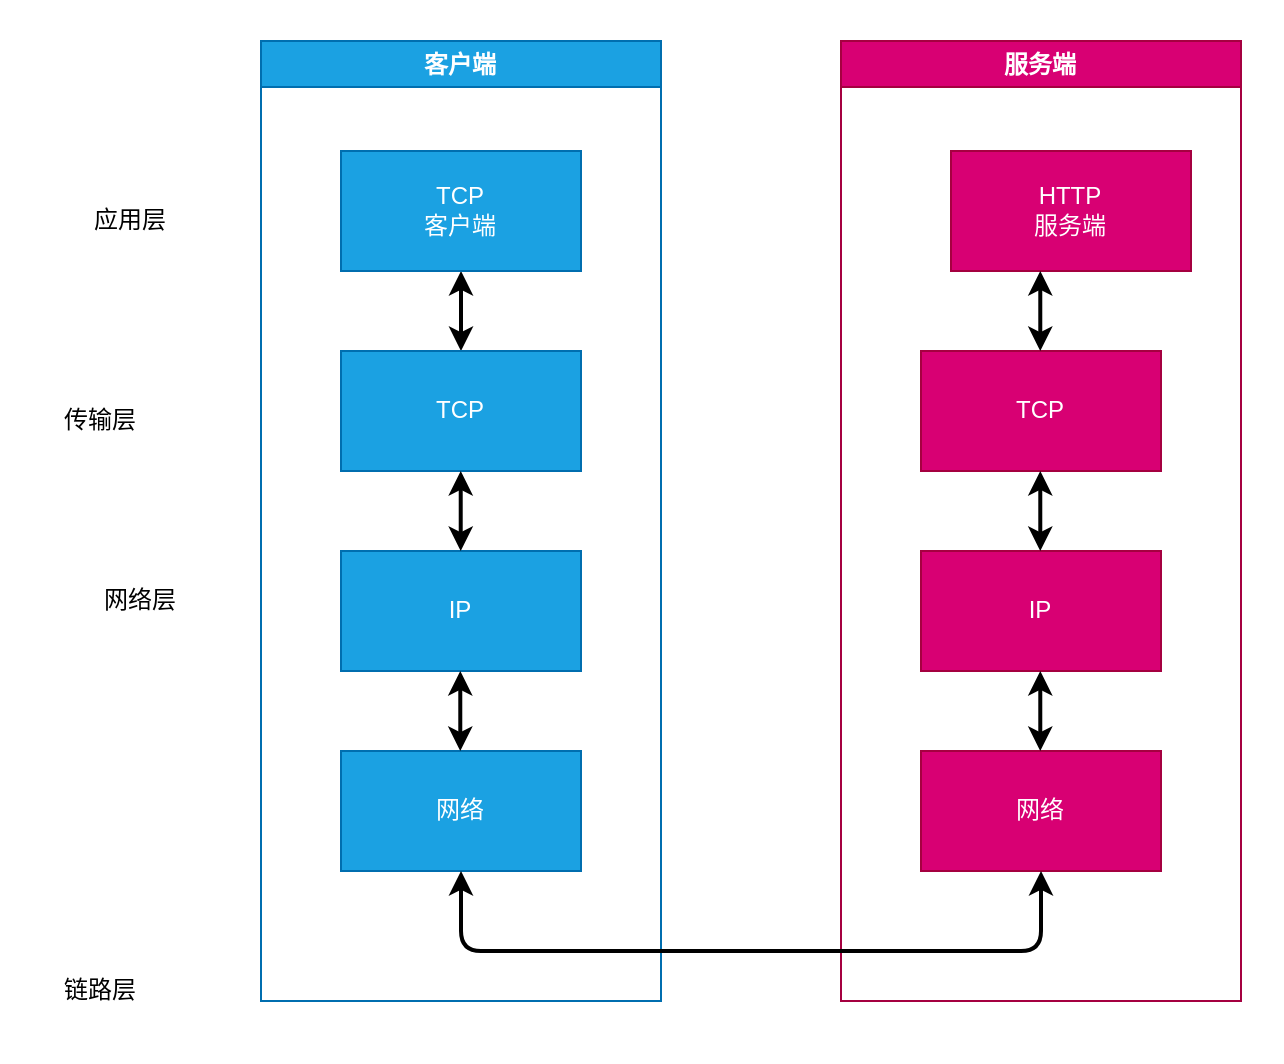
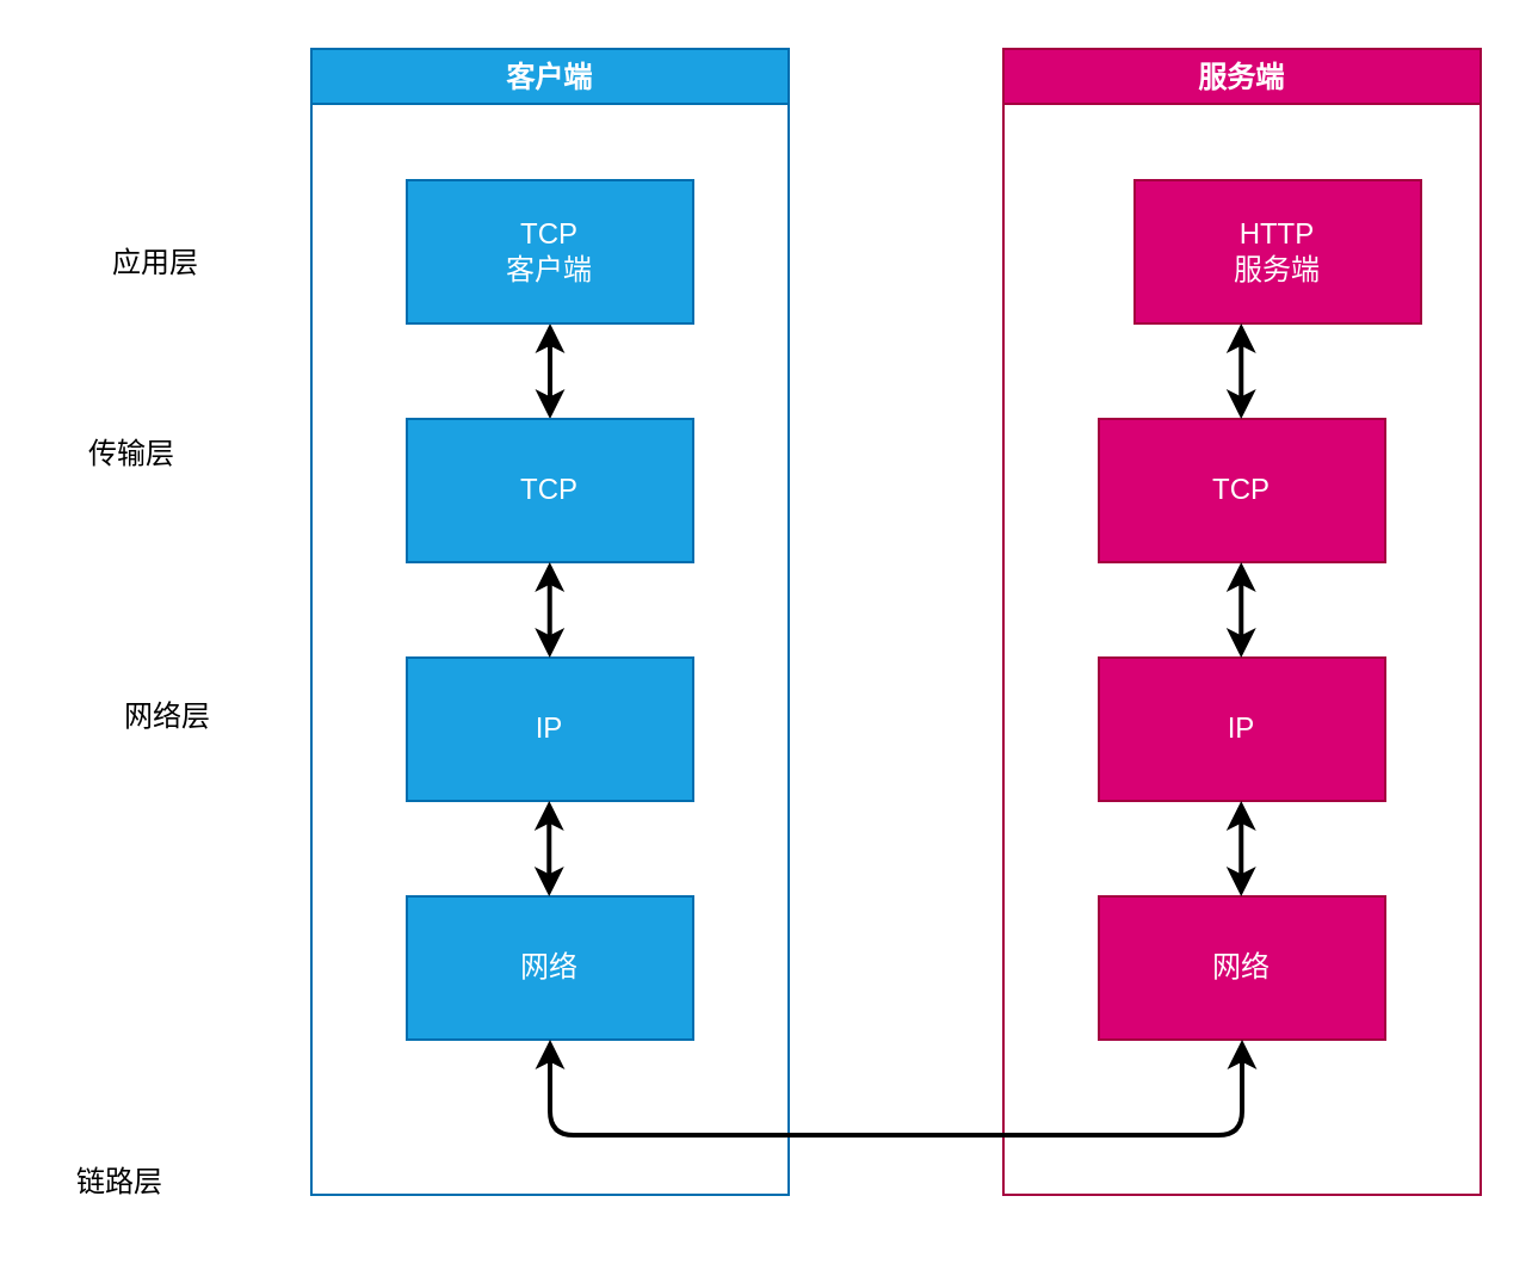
  <mxCell id="0" />
  <mxCell id="1" parent="0" />
  <mxCell id="2" value="客户端" style="swimlane;fillColor=#1ba1e2;fontColor=#ffffff;strokeColor=#006EAF;swimlaneFillColor=#FFFFFF;" parent="1" vertex="1"><mxGeometry x="130" y="20" width="200" height="480" as="geometry" /></mxCell>
  <mxCell id="3" value="" style="html=1;endArrow=classic;endFill=1;startArrow=classic;startFill=1;strokeWidth=2;strokeColor=#000000;" parent="2" source="4" target="5" edge="1"><mxGeometry relative="1" as="geometry" /></mxCell>
  <mxCell id="4" value="TCP&lt;br&gt;客户端" style="rounded=0;whiteSpace=wrap;html=1;fillColor=#1ba1e2;fontColor=#ffffff;strokeColor=#006EAF;" parent="2" vertex="1"><mxGeometry x="40" y="55" width="120" height="60" as="geometry" /></mxCell>
  <mxCell id="5" value="TCP" style="rounded=0;whiteSpace=wrap;html=1;fillColor=#1ba1e2;fontColor=#ffffff;strokeColor=#006EAF;" parent="2" vertex="1"><mxGeometry x="40" y="155" width="120" height="60" as="geometry" /></mxCell>
  <mxCell id="6" value="IP" style="rounded=0;whiteSpace=wrap;html=1;fillColor=#1ba1e2;fontColor=#ffffff;strokeColor=#006EAF;" parent="2" vertex="1"><mxGeometry x="40" y="255" width="120" height="60" as="geometry" /></mxCell>
  <mxCell id="7" value="网络" style="rounded=0;whiteSpace=wrap;html=1;fillColor=#1ba1e2;fontColor=#ffffff;strokeColor=#006EAF;" parent="2" vertex="1"><mxGeometry x="40" y="355" width="120" height="60" as="geometry" /></mxCell>
  <mxCell id="8" value="" style="html=1;endArrow=classic;endFill=1;startArrow=classic;startFill=1;fillColor=#6a00ff;strokeColor=#000000;strokeWidth=2;" parent="2" edge="1"><mxGeometry relative="1" as="geometry"><mxPoint x="99.86" y="215" as="sourcePoint" /><mxPoint x="99.86" y="255" as="targetPoint" /></mxGeometry></mxCell>
  <mxCell id="9" value="" style="html=1;endArrow=classic;endFill=1;startArrow=classic;startFill=1;fillColor=#6a00ff;strokeColor=#000000;strokeWidth=2;" parent="2" edge="1"><mxGeometry relative="1" as="geometry"><mxPoint x="99.64" y="315" as="sourcePoint" /><mxPoint x="99.64" y="355" as="targetPoint" /></mxGeometry></mxCell>
  <mxCell id="10" value="服务端" style="swimlane;fillColor=#d80073;fontColor=#ffffff;strokeColor=#A50040;swimlaneFillColor=#FFFFFF;" parent="1" vertex="1"><mxGeometry x="420" y="20" width="200" height="480" as="geometry"><mxRectangle x="514" y="130" width="80" height="30" as="alternateBounds" /></mxGeometry></mxCell>
  <mxCell id="11" value="HTTP&lt;br&gt;服务端" style="rounded=0;whiteSpace=wrap;html=1;fillColor=#d80073;fontColor=#ffffff;strokeColor=#A50040;" parent="10" vertex="1"><mxGeometry x="55" y="55" width="120" height="60" as="geometry" /></mxCell>
  <mxCell id="12" value="TCP" style="rounded=0;whiteSpace=wrap;html=1;fillColor=#d80073;fontColor=#ffffff;strokeColor=#A50040;" parent="10" vertex="1"><mxGeometry x="40" y="155" width="120" height="60" as="geometry" /></mxCell>
  <mxCell id="13" value="IP" style="rounded=0;whiteSpace=wrap;html=1;fillColor=#d80073;fontColor=#ffffff;strokeColor=#A50040;" parent="10" vertex="1"><mxGeometry x="40" y="255" width="120" height="60" as="geometry" /></mxCell>
  <mxCell id="14" value="网络" style="rounded=0;whiteSpace=wrap;html=1;fillColor=#d80073;fontColor=#ffffff;strokeColor=#A50040;" parent="10" vertex="1"><mxGeometry x="40" y="355" width="120" height="60" as="geometry" /></mxCell>
  <mxCell id="15" value="" style="html=1;endArrow=classic;endFill=1;startArrow=classic;startFill=1;strokeWidth=2;strokeColor=#000000;" parent="10" edge="1"><mxGeometry relative="1" as="geometry"><mxPoint x="99.64" y="115" as="sourcePoint" /><mxPoint x="99.64" y="155" as="targetPoint" /></mxGeometry></mxCell>
  <mxCell id="16" value="" style="html=1;endArrow=classic;endFill=1;startArrow=classic;startFill=1;fillColor=#6a00ff;strokeColor=#000000;strokeWidth=2;" parent="10" edge="1"><mxGeometry relative="1" as="geometry"><mxPoint x="99.64" y="215" as="sourcePoint" /><mxPoint x="99.64" y="255" as="targetPoint" /></mxGeometry></mxCell>
  <mxCell id="17" value="" style="html=1;endArrow=classic;endFill=1;startArrow=classic;startFill=1;fillColor=#6a00ff;strokeColor=#000000;strokeWidth=2;" parent="10" edge="1"><mxGeometry relative="1" as="geometry"><mxPoint x="99.64" y="315" as="sourcePoint" /><mxPoint x="99.64" y="355" as="targetPoint" /></mxGeometry></mxCell>
  <mxCell id="18" value="应用层" style="text;html=1;strokeColor=none;fillColor=none;align=center;verticalAlign=middle;whiteSpace=wrap;rounded=0;fontColor=#000000;" parent="1" vertex="1"><mxGeometry x="35" y="95" width="60" height="30" as="geometry" /></mxCell>
- <mxCell id="19" value="传输层" style="text;html=1;strokeColor=none;fillColor=none;align=center;verticalAlign=middle;whiteSpace=wrap;rounded=0;fontColor=#000000;" parent="1" vertex="1"><mxGeometry x="20" y="195" width="60" height="30" as="geometry" /></mxCell>
+ <mxCell id="19" value="传输层" style="text;html=1;strokeColor=none;fillColor=none;align=center;verticalAlign=middle;whiteSpace=wrap;rounded=0;fontColor=#000000;" parent="1" vertex="1"><mxGeometry x="25" y="175" width="60" height="30" as="geometry" /></mxCell>
  <mxCell id="20" value="网络层" style="text;html=1;strokeColor=none;fillColor=none;align=center;verticalAlign=middle;whiteSpace=wrap;rounded=0;fontColor=#000000;" parent="1" vertex="1"><mxGeometry x="40" y="285" width="60" height="30" as="geometry" /></mxCell>
  <mxCell id="21" value="链路层" style="text;html=1;strokeColor=none;fillColor=none;align=center;verticalAlign=middle;whiteSpace=wrap;rounded=0;fontColor=#000000;" parent="1" vertex="1"><mxGeometry x="20" y="480" width="60" height="30" as="geometry" /></mxCell>
  <mxCell id="22" value="" style="endArrow=classic;startArrow=classic;html=1;exitX=0.5;exitY=1;exitDx=0;exitDy=0;entryX=0.5;entryY=1;entryDx=0;entryDy=0;fillColor=#6a00ff;strokeColor=#000000;strokeWidth=2;" parent="1" source="7" target="14" edge="1"><mxGeometry width="50" height="50" relative="1" as="geometry"><mxPoint x="260" y="485" as="sourcePoint" /><mxPoint x="310" y="435" as="targetPoint" /><Array as="points"><mxPoint x="230" y="475" /><mxPoint x="520" y="475" /></Array></mxGeometry></mxCell>
